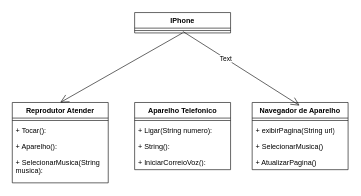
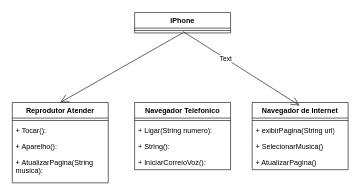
  <mxCell id="0" />
  <mxCell id="1" parent="0" />
  <mxCell id="2" value="Reprodutor Atender&lt;div&gt;&lt;br&gt;&lt;/div&gt;" style="swimlane;fontStyle=1;align=center;verticalAlign=top;childLayout=stackLayout;horizontal=1;startSize=26;horizontalStack=0;resizeParent=1;resizeParentMax=0;resizeLast=0;collapsible=1;marginBottom=0;whiteSpace=wrap;html=1;" vertex="1" parent="1"><mxGeometry x="20" y="170" width="160" height="134" as="geometry" /></mxCell>
  <mxCell id="3" value="" style="line;strokeWidth=1;fillColor=none;align=left;verticalAlign=middle;spacingTop=-1;spacingLeft=3;spacingRight=3;rotatable=0;labelPosition=right;points=[];portConstraint=eastwest;strokeColor=inherit;" vertex="1" parent="2"><mxGeometry y="26" width="160" height="8" as="geometry" /></mxCell>
  <mxCell id="4" value="+ Tocar():&amp;nbsp;" style="text;strokeColor=none;fillColor=none;align=left;verticalAlign=top;spacingLeft=4;spacingRight=4;overflow=hidden;rotatable=0;points=[[0,0.5],[1,0.5]];portConstraint=eastwest;whiteSpace=wrap;html=1;" vertex="1" parent="2"><mxGeometry y="34" width="160" height="26" as="geometry" /></mxCell>
  <mxCell id="5" value="+ Aparelho():&amp;nbsp;" style="text;strokeColor=none;fillColor=none;align=left;verticalAlign=top;spacingLeft=4;spacingRight=4;overflow=hidden;rotatable=0;points=[[0,0.5],[1,0.5]];portConstraint=eastwest;whiteSpace=wrap;html=1;" vertex="1" parent="2"><mxGeometry y="60" width="160" height="26" as="geometry" /></mxCell>
- <mxCell id="6" value="+ SelecionarMusica(String musica&lt;span style=&quot;background-color: initial;&quot;&gt;):&amp;nbsp;&lt;/span&gt;" style="text;strokeColor=none;fillColor=none;align=left;verticalAlign=top;spacingLeft=4;spacingRight=4;overflow=hidden;rotatable=0;points=[[0,0.5],[1,0.5]];portConstraint=eastwest;whiteSpace=wrap;html=1;" vertex="1" parent="2"><mxGeometry y="86" width="160" height="48" as="geometry" /></mxCell>
- <mxCell id="7" value="Aparelho Telefonico&lt;div&gt;&lt;br&gt;&lt;/div&gt;" style="swimlane;fontStyle=1;align=center;verticalAlign=top;childLayout=stackLayout;horizontal=1;startSize=26;horizontalStack=0;resizeParent=1;resizeParentMax=0;resizeLast=0;collapsible=1;marginBottom=0;whiteSpace=wrap;html=1;" vertex="1" parent="1"><mxGeometry x="224" y="170" width="160" height="112" as="geometry" /></mxCell>
+ <mxCell id="6" value="+ AtualizarPagina(String musica&lt;span style=&quot;background-color: initial;&quot;&gt;):&amp;nbsp;&lt;/span&gt;" style="text;strokeColor=none;fillColor=none;align=left;verticalAlign=top;spacingLeft=4;spacingRight=4;overflow=hidden;rotatable=0;points=[[0,0.5],[1,0.5]];portConstraint=eastwest;whiteSpace=wrap;html=1;" vertex="1" parent="2"><mxGeometry y="86" width="160" height="48" as="geometry" /></mxCell>
+ <mxCell id="7" value="Navegador Telefonico&lt;div&gt;&lt;br&gt;&lt;/div&gt;" style="swimlane;fontStyle=1;align=center;verticalAlign=top;childLayout=stackLayout;horizontal=1;startSize=26;horizontalStack=0;resizeParent=1;resizeParentMax=0;resizeLast=0;collapsible=1;marginBottom=0;whiteSpace=wrap;html=1;" vertex="1" parent="1"><mxGeometry x="224" y="170" width="160" height="112" as="geometry" /></mxCell>
  <mxCell id="8" value="" style="line;strokeWidth=1;fillColor=none;align=left;verticalAlign=middle;spacingTop=-1;spacingLeft=3;spacingRight=3;rotatable=0;labelPosition=right;points=[];portConstraint=eastwest;strokeColor=inherit;" vertex="1" parent="7"><mxGeometry y="26" width="160" height="8" as="geometry" /></mxCell>
  <mxCell id="9" value="+ Ligar(String numero):&amp;nbsp;" style="text;strokeColor=none;fillColor=none;align=left;verticalAlign=top;spacingLeft=4;spacingRight=4;overflow=hidden;rotatable=0;points=[[0,0.5],[1,0.5]];portConstraint=eastwest;whiteSpace=wrap;html=1;" vertex="1" parent="7"><mxGeometry y="34" width="160" height="26" as="geometry" /></mxCell>
  <mxCell id="10" value="+ String():&amp;nbsp;" style="text;strokeColor=none;fillColor=none;align=left;verticalAlign=top;spacingLeft=4;spacingRight=4;overflow=hidden;rotatable=0;points=[[0,0.5],[1,0.5]];portConstraint=eastwest;whiteSpace=wrap;html=1;" vertex="1" parent="7"><mxGeometry y="60" width="160" height="26" as="geometry" /></mxCell>
  <mxCell id="11" value="+ IniciarCorreioVoz():&amp;nbsp;" style="text;strokeColor=none;fillColor=none;align=left;verticalAlign=top;spacingLeft=4;spacingRight=4;overflow=hidden;rotatable=0;points=[[0,0.5],[1,0.5]];portConstraint=eastwest;whiteSpace=wrap;html=1;" vertex="1" parent="7"><mxGeometry y="86" width="160" height="26" as="geometry" /></mxCell>
- <mxCell id="12" value="Navegador de Aparelho&lt;div&gt;&lt;br&gt;&lt;/div&gt;" style="swimlane;fontStyle=1;align=center;verticalAlign=top;childLayout=stackLayout;horizontal=1;startSize=26;horizontalStack=0;resizeParent=1;resizeParentMax=0;resizeLast=0;collapsible=1;marginBottom=0;whiteSpace=wrap;html=1;" vertex="1" parent="1"><mxGeometry x="420" y="170" width="160" height="112" as="geometry" /></mxCell>
+ <mxCell id="12" value="Navegador de Internet&lt;div&gt;&lt;br&gt;&lt;/div&gt;" style="swimlane;fontStyle=1;align=center;verticalAlign=top;childLayout=stackLayout;horizontal=1;startSize=26;horizontalStack=0;resizeParent=1;resizeParentMax=0;resizeLast=0;collapsible=1;marginBottom=0;whiteSpace=wrap;html=1;" vertex="1" parent="1"><mxGeometry x="420" y="170" width="160" height="112" as="geometry" /></mxCell>
  <mxCell id="13" value="" style="line;strokeWidth=1;fillColor=none;align=left;verticalAlign=middle;spacingTop=-1;spacingLeft=3;spacingRight=3;rotatable=0;labelPosition=right;points=[];portConstraint=eastwest;strokeColor=inherit;" vertex="1" parent="12"><mxGeometry y="26" width="160" height="8" as="geometry" /></mxCell>
  <mxCell id="14" value="+ exibirPagina(String url)" style="text;strokeColor=none;fillColor=none;align=left;verticalAlign=top;spacingLeft=4;spacingRight=4;overflow=hidden;rotatable=0;points=[[0,0.5],[1,0.5]];portConstraint=eastwest;whiteSpace=wrap;html=1;" vertex="1" parent="12"><mxGeometry y="34" width="160" height="26" as="geometry" /></mxCell>
  <mxCell id="15" value="+ SelecionarMusica()&lt;div&gt;&lt;br&gt;&lt;/div&gt;" style="text;strokeColor=none;fillColor=none;align=left;verticalAlign=top;spacingLeft=4;spacingRight=4;overflow=hidden;rotatable=0;points=[[0,0.5],[1,0.5]];portConstraint=eastwest;whiteSpace=wrap;html=1;" vertex="1" parent="12"><mxGeometry y="60" width="160" height="26" as="geometry" /></mxCell>
  <mxCell id="16" value="+ AtualizarPagina()&lt;div&gt;&lt;br&gt;&lt;/div&gt;" style="text;strokeColor=none;fillColor=none;align=left;verticalAlign=top;spacingLeft=4;spacingRight=4;overflow=hidden;rotatable=0;points=[[0,0.5],[1,0.5]];portConstraint=eastwest;whiteSpace=wrap;html=1;" vertex="1" parent="12"><mxGeometry y="86" width="160" height="26" as="geometry" /></mxCell>
  <mxCell id="17" value="IPhone&lt;div&gt;&lt;br&gt;&lt;/div&gt;" style="swimlane;fontStyle=1;align=center;verticalAlign=top;childLayout=stackLayout;horizontal=1;startSize=26;horizontalStack=0;resizeParent=1;resizeParentMax=0;resizeLast=0;collapsible=1;marginBottom=0;whiteSpace=wrap;html=1;" vertex="1" parent="1"><mxGeometry x="224" y="20" width="160" height="34" as="geometry" /></mxCell>
  <mxCell id="18" value="" style="line;strokeWidth=1;fillColor=none;align=left;verticalAlign=middle;spacingTop=-1;spacingLeft=3;spacingRight=3;rotatable=0;labelPosition=right;points=[];portConstraint=eastwest;strokeColor=inherit;" vertex="1" parent="17"><mxGeometry y="26" width="160" height="8" as="geometry" /></mxCell>
  <mxCell id="19" value="" style="endArrow=open;endFill=1;endSize=12;html=1;rounded=0;exitX=0.5;exitY=1;exitDx=0;exitDy=0;entryX=0.5;entryY=0;entryDx=0;entryDy=0;" edge="1" parent="1" source="17" target="2"><mxGeometry width="160" relative="1" as="geometry"><mxPoint x="430" y="54" as="sourcePoint" /><mxPoint x="560" y="70" as="targetPoint" /></mxGeometry></mxCell>
  <mxCell id="20" value="" style="endArrow=open;endFill=1;endSize=12;html=1;rounded=0;exitX=0.503;exitY=0.693;exitDx=0;exitDy=0;entryX=0.432;entryY=-0.045;entryDx=0;entryDy=0;entryPerimeter=0;exitPerimeter=0;" edge="1" parent="1" source="18"><mxGeometry width="160" relative="1" as="geometry"><mxPoint x="314" y="64" as="sourcePoint" /><mxPoint x="499" y="175" as="targetPoint" /></mxGeometry></mxCell>
  <mxCell id="21" value="Text" style="edgeLabel;html=1;align=center;verticalAlign=middle;resizable=0;points=[];" connectable="0" vertex="1" parent="20"><mxGeometry x="-0.269" relative="1" as="geometry"><mxPoint as="offset" /></mxGeometry></mxCell>
